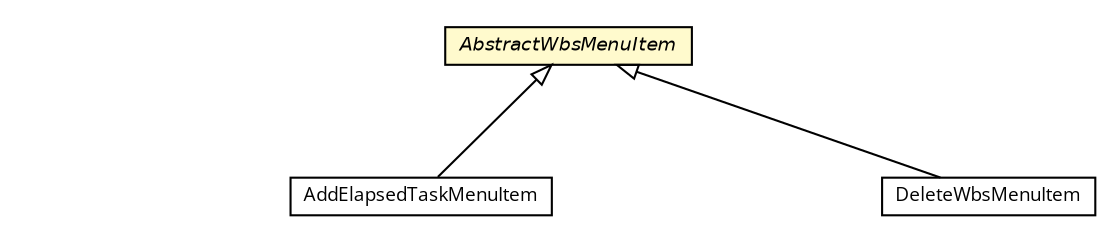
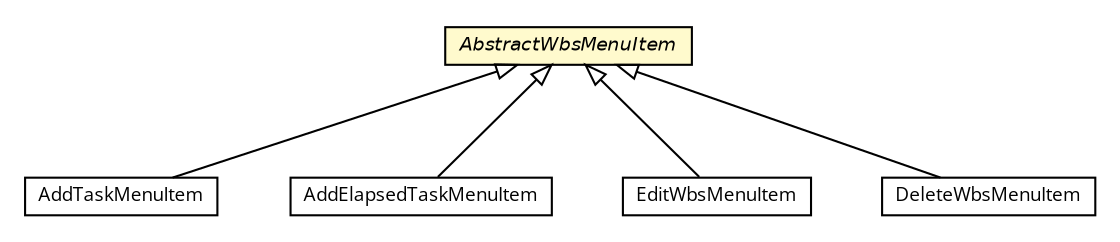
  digraph {
    fontname="Open Sans"
    nodesep=0.25
    ranksep=0.5
    node [fontcolor=black fontname="Open Sans" fontsize=9.0 shape=plaintext]
    edge [arrowtail=empty dir=back fontname="Open Sans" fontsize=10 headport=p labelfontname=Helvetica labelfontsize=10 tailport=p]
+   n1 [label=<<table title="net.ljcomputing.sr.fx.menu.item.AddTaskMenuItem" border="0" cellborder="1" cellspacing="0" cellpadding="2" port="p" href="./AddTaskMenuItem.html"> 		<tr><td><table border="0" cellspacing="0" cellpadding="1"> <tr><td align="center" balign="center"> AddTaskMenuItem </td></tr> 		</table></td></tr> 		</table>>]
    n2 [label=<<table title="net.ljcomputing.sr.fx.menu.item.AddElapsedTaskMenuItem" border="0" cellborder="1" cellspacing="0" cellpadding="2" port="p" href="./AddElapsedTaskMenuItem.html"> 		<tr><td><table border="0" cellspacing="0" cellpadding="1"> <tr><td align="center" balign="center"> AddElapsedTaskMenuItem </td></tr> 		</table></td></tr> 		</table>>]
+   n3 [label=<<table title="net.ljcomputing.sr.fx.menu.item.EditWbsMenuItem" border="0" cellborder="1" cellspacing="0" cellpadding="2" port="p" href="./EditWbsMenuItem.html"> 		<tr><td><table border="0" cellspacing="0" cellpadding="1"> <tr><td align="center" balign="center"> EditWbsMenuItem </td></tr> 		</table></td></tr> 		</table>>]
    n4 [label=<<table title="net.ljcomputing.sr.fx.menu.item.AbstractWbsMenuItem" border="0" cellborder="1" cellspacing="0" cellpadding="2" port="p" bgcolor="lemonChiffon" href="./AbstractWbsMenuItem.html"> 		<tr><td><table border="0" cellspacing="0" cellpadding="1"> <tr><td align="center" balign="center"><font face="Helvetica-Oblique"> AbstractWbsMenuItem </font></td></tr> 		</table></td></tr> 		</table>>]
    n5 [label=<<table title="net.ljcomputing.sr.fx.menu.item.DeleteWbsMenuItem" border="0" cellborder="1" cellspacing="0" cellpadding="2" port="p" href="./DeleteWbsMenuItem.html"> 		<tr><td><table border="0" cellspacing="0" cellpadding="1"> <tr><td align="center" balign="center"> DeleteWbsMenuItem </td></tr> 		</table></td></tr> 		</table>>]
+   n4 -> n1
    n4 -> n2
+   n4 -> n3
    n4 -> n5
  }
